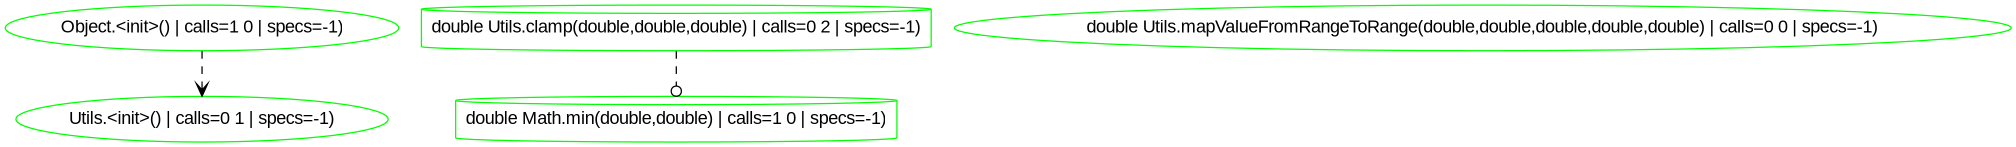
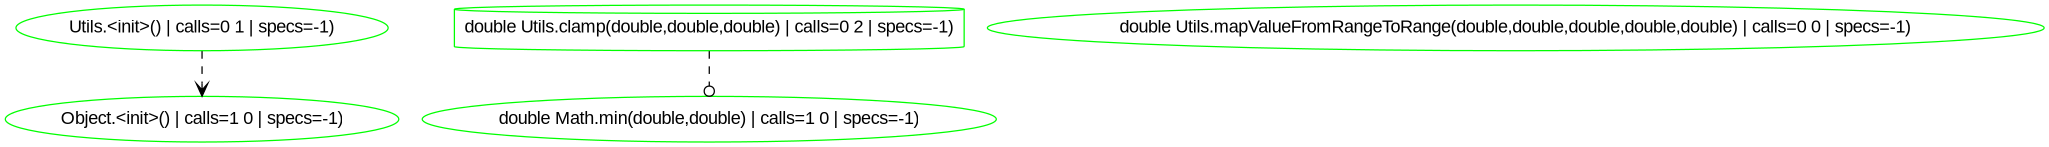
  digraph {
    fontname="Liberation Sans"
    node [color=green fontname="Liberation Sans" shape=ellipse]
    edge [fontname="Liberation Sans" style=dashed]
    n1 [label="Object.<init>() | calls=1 0 | specs=-1)"]
    n2 [label="Utils.<init>() | calls=0 1 | specs=-1)"]
    n3 [label="double Utils.clamp(double,double,double) | calls=0 2 | specs=-1)" shape=cylinder]
-   n4 [label="double Math.min(double,double) | calls=1 0 | specs=-1)" shape=cylinder]
+   n4 [label="double Math.min(double,double) | calls=1 0 | specs=-1)"]
    n5 [label="double Utils.mapValueFromRangeToRange(double,double,double,double,double) | calls=0 0 | specs=-1)"]
-   n1 -> n2 [arrowhead=vee]
+   n2 -> n1 [arrowhead=vee]
    n3 -> n4 [arrowhead=odot]
  }
